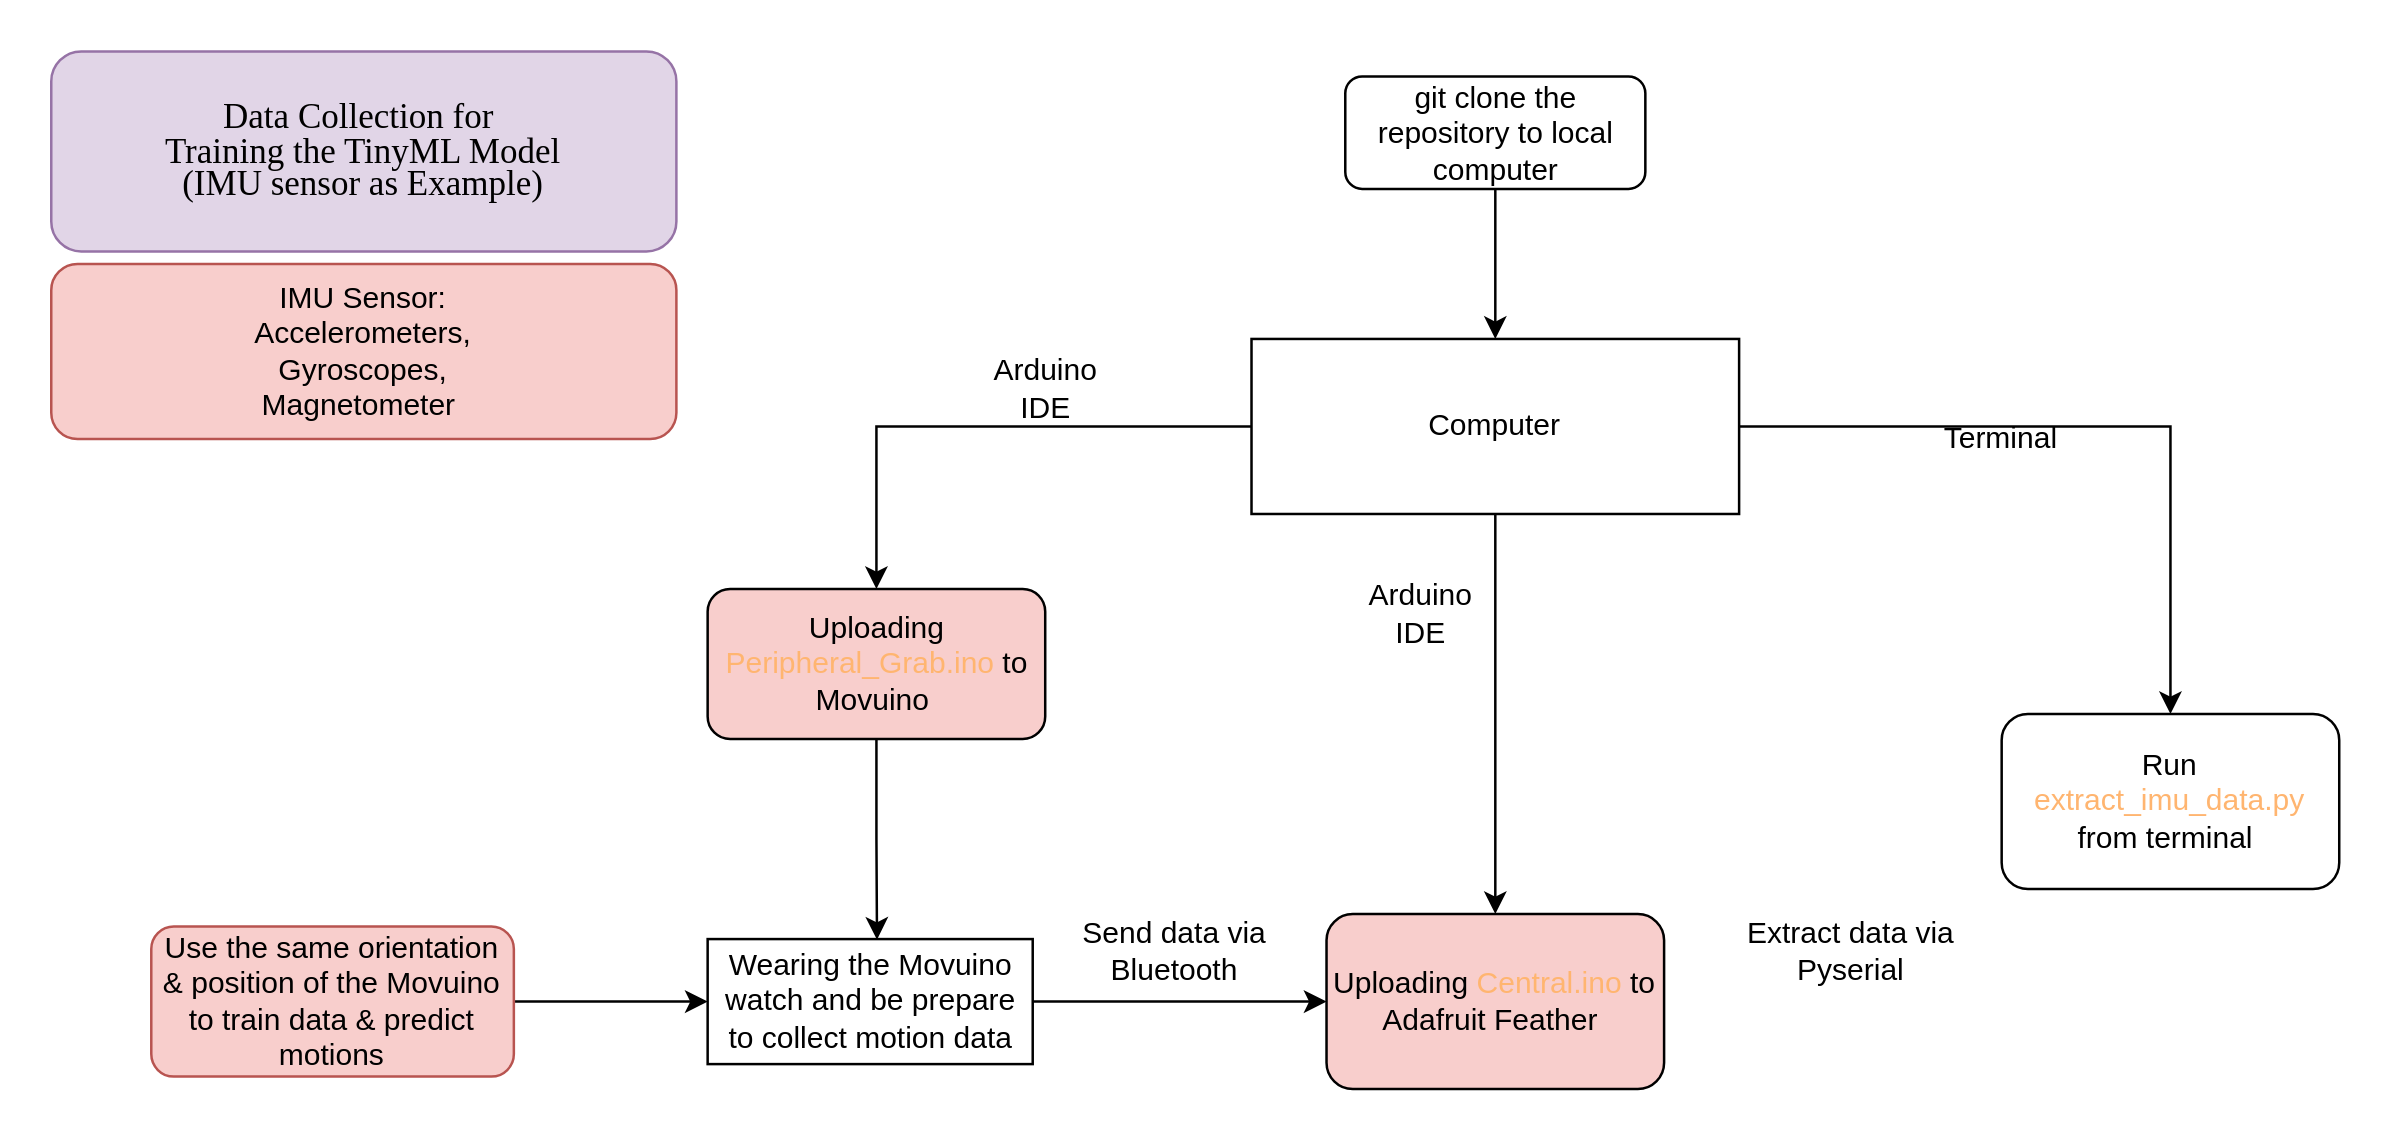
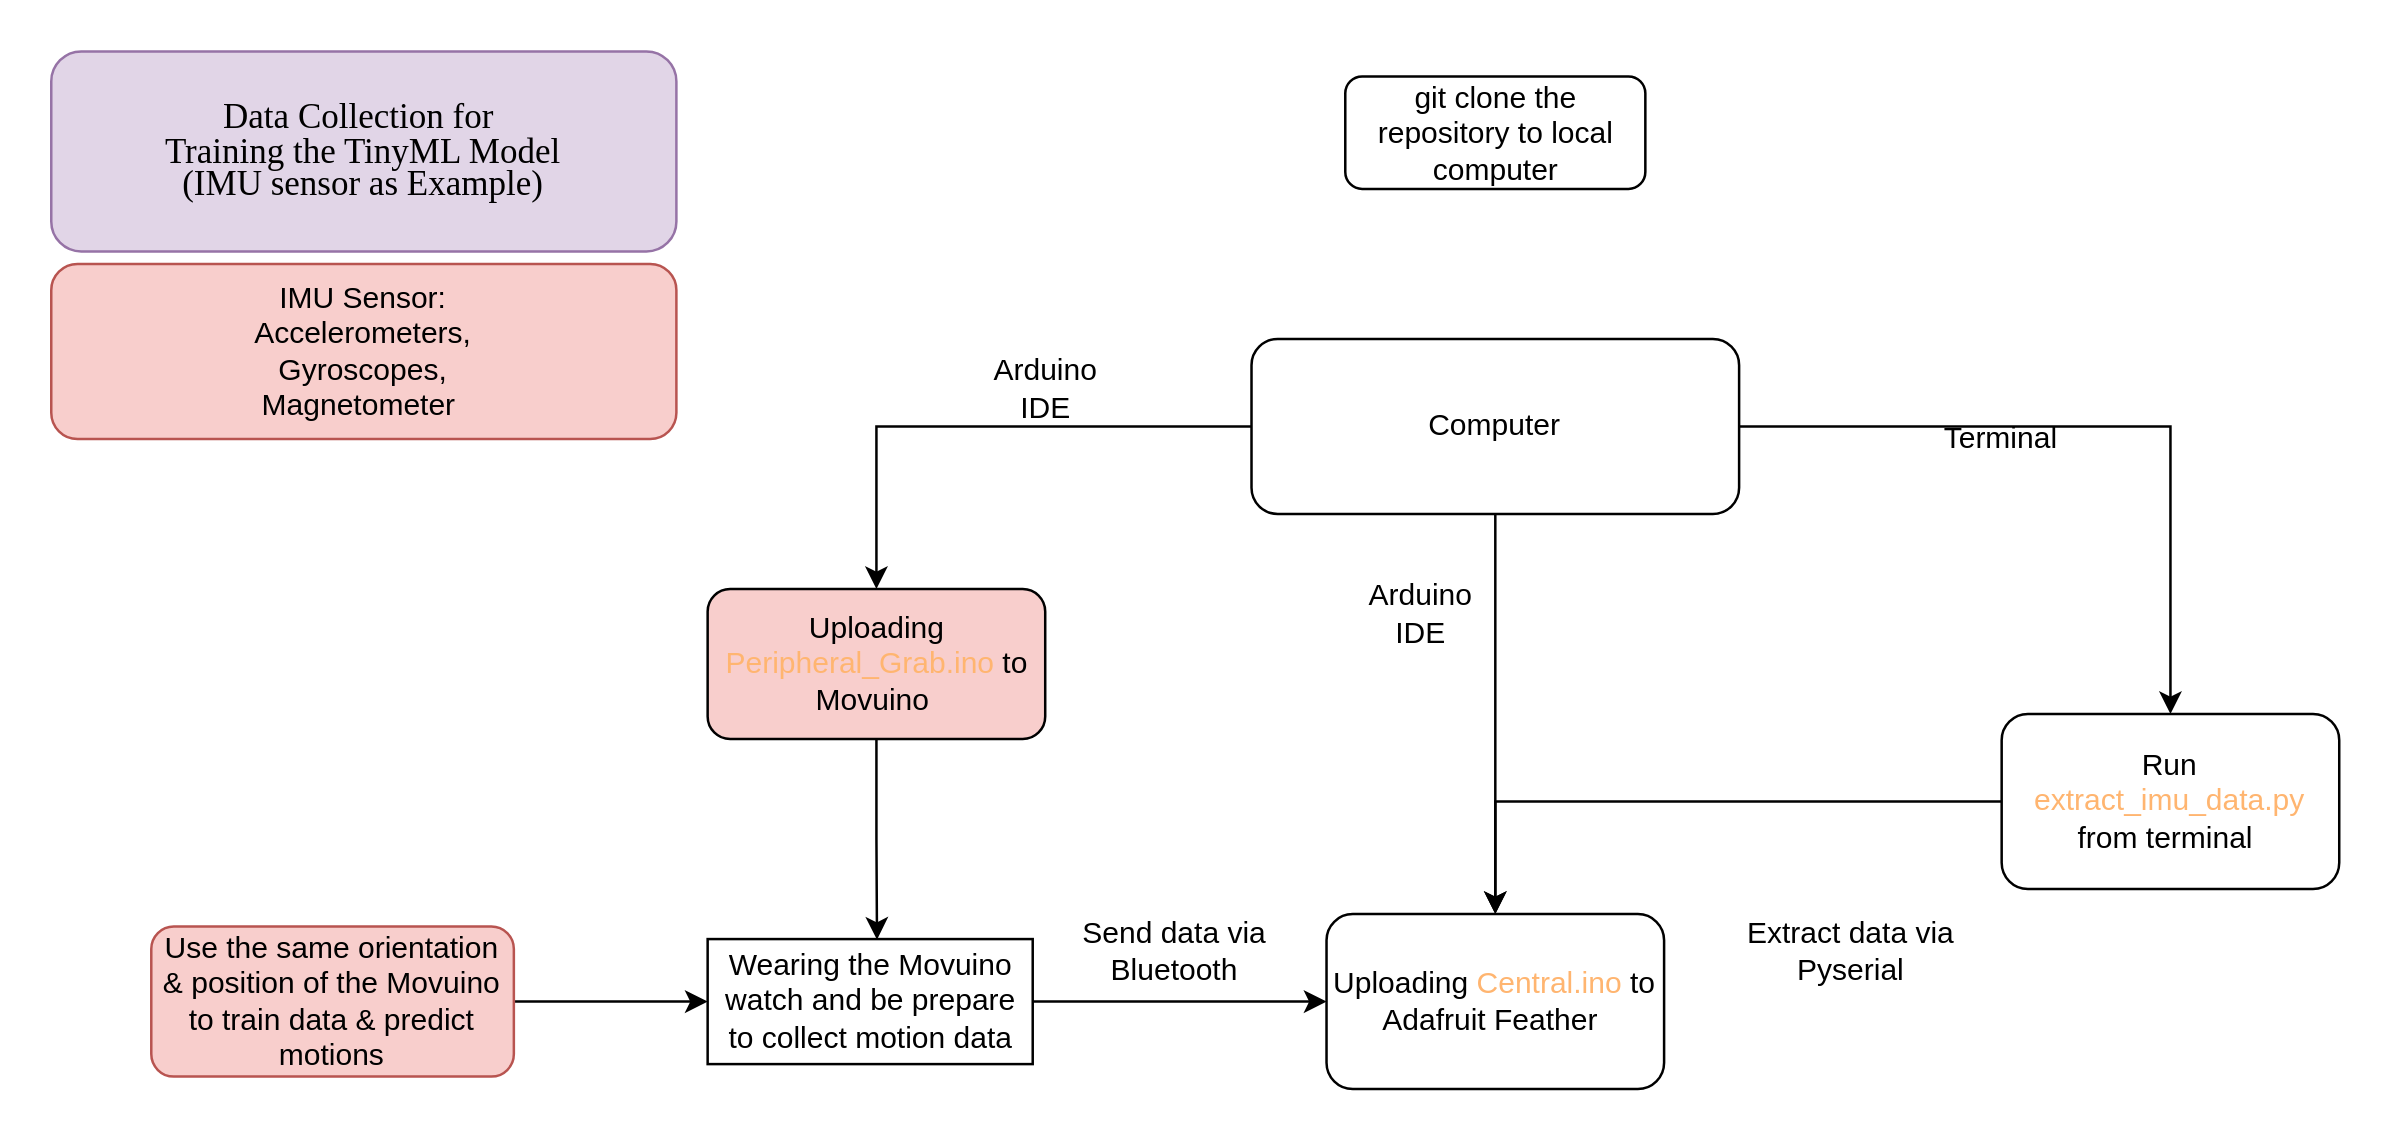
  <mxCell id="0" />
  <mxCell id="1" parent="0" />
  <mxCell id="2" style="edgeStyle=orthogonalEdgeStyle;rounded=0;orthogonalLoop=1;jettySize=auto;html=1;entryX=0.521;entryY=0.005;entryDx=0;entryDy=0;entryPerimeter=0;" edge="1" parent="1" source="3" target="6"><mxGeometry relative="1" as="geometry" /></mxCell>
  <mxCell id="3" value="Uploading &lt;font color=&quot;#ffb570&quot;&gt;Peripheral_Grab.ino&lt;/font&gt; to Movuino&amp;nbsp;" style="rounded=1;whiteSpace=wrap;html=1;fontSize=12;glass=0;strokeWidth=1;shadow=0;fillColor=#f8cecc;" parent="1" vertex="1"><mxGeometry x="282.5" y="235" width="135" height="60" as="geometry" /></mxCell>
  <mxCell id="4" value="&lt;blockquote style=&quot;line-height: 90% ; font-size: 14px&quot;&gt;&lt;font style=&quot;font-size: 14px&quot;&gt;&lt;font style=&quot;font-size: 14px&quot; face=&quot;Lucida Console&quot;&gt;Data Collection for&amp;nbsp;&lt;br&gt;&lt;/font&gt;&lt;/font&gt;&lt;font style=&quot;font-size: 14px&quot;&gt;&lt;font style=&quot;font-size: 14px&quot; face=&quot;Lucida Console&quot;&gt;Training the TinyML Model&lt;br&gt;&lt;/font&gt;&lt;/font&gt;&lt;font style=&quot;font-size: 14px&quot;&gt;&lt;font style=&quot;font-size: 14px&quot; face=&quot;Lucida Console&quot;&gt;(IMU sensor as Example)&lt;/font&gt;&lt;/font&gt;&lt;/blockquote&gt;" style="rounded=1;whiteSpace=wrap;html=1;fillColor=#e1d5e7;strokeColor=#9673a6;labelPosition=center;verticalLabelPosition=middle;align=center;verticalAlign=middle;spacing=4;spacingTop=0;spacingLeft=0;" parent="1" vertex="1"><mxGeometry x="20" y="20" width="250" height="80" as="geometry" /></mxCell>
  <mxCell id="5" style="edgeStyle=orthogonalEdgeStyle;rounded=0;orthogonalLoop=1;jettySize=auto;html=1;entryX=0;entryY=0.5;entryDx=0;entryDy=0;" edge="1" parent="1" source="6" target="10"><mxGeometry relative="1" as="geometry" /></mxCell>
  <mxCell id="6" value="Wearing the Movuino watch and be prepare to collect motion data" style="rounded=0;whiteSpace=wrap;html=1;" parent="1" vertex="1"><mxGeometry x="282.5" y="375" width="130" height="50" as="geometry" /></mxCell>
  <mxCell id="7" value="IMU Sensor:&lt;br&gt;Accelerometers,&lt;br&gt;Gyroscopes,&lt;br&gt;Magnetometer&amp;nbsp;" style="rounded=1;whiteSpace=wrap;html=1;fillColor=#f8cecc;strokeColor=#b85450;" parent="1" vertex="1"><mxGeometry x="20" y="105" width="250" height="70" as="geometry" /></mxCell>
  <mxCell id="8" style="edgeStyle=orthogonalEdgeStyle;rounded=0;orthogonalLoop=1;jettySize=auto;html=1;entryX=0;entryY=0.5;entryDx=0;entryDy=0;" edge="1" parent="1" source="9" target="6"><mxGeometry relative="1" as="geometry" /></mxCell>
  <mxCell id="9" value="Use the same orientation &amp;amp; position of the Movuino to train data &amp;amp; predict motions" style="rounded=1;whiteSpace=wrap;html=1;fillColor=#f8cecc;strokeColor=#b85450;" parent="1" vertex="1"><mxGeometry x="60" y="370" width="145" height="60" as="geometry" /></mxCell>
- <mxCell id="10" value="Uploading &lt;font color=&quot;#ffb570&quot;&gt;Central.ino&lt;/font&gt; to Adafruit Feather&amp;nbsp;" style="rounded=1;whiteSpace=wrap;html=1;fontSize=12;glass=0;strokeWidth=1;shadow=0;fillColor=#f8cecc;" vertex="1" parent="1"><mxGeometry x="530" y="365" width="135" height="70" as="geometry" /></mxCell>
+ <mxCell id="10" value="Uploading &lt;font color=&quot;#ffb570&quot;&gt;Central.ino&lt;/font&gt; to Adafruit Feather&amp;nbsp;" style="rounded=1;whiteSpace=wrap;html=1;fontSize=12;glass=0;strokeWidth=1;shadow=0;" vertex="1" parent="1"><mxGeometry x="530" y="365" width="135" height="70" as="geometry" /></mxCell>
+ <mxCell id="11" style="edgeStyle=orthogonalEdgeStyle;rounded=0;orthogonalLoop=1;jettySize=auto;html=1;" edge="1" parent="1" source="12" target="10"><mxGeometry relative="1" as="geometry" /></mxCell>
  <mxCell id="12" value="Run &lt;font color=&quot;#ffb570&quot;&gt;extract_imu_data.py&lt;/font&gt;&lt;br&gt;from terminal&amp;nbsp;" style="rounded=1;whiteSpace=wrap;html=1;fontSize=12;glass=0;strokeWidth=1;shadow=0;" vertex="1" parent="1"><mxGeometry x="800" y="285" width="135" height="70" as="geometry" /></mxCell>
  <mxCell id="13" value="Send data via&lt;br&gt;Bluetooth" style="text;html=1;align=center;verticalAlign=middle;resizable=0;points=[];autosize=1;strokeColor=none;" vertex="1" parent="1"><mxGeometry x="424" y="365" width="90" height="30" as="geometry" /></mxCell>
  <mxCell id="14" value="Extract data via Pyserial" style="text;html=1;strokeColor=none;fillColor=none;align=center;verticalAlign=middle;whiteSpace=wrap;rounded=0;" vertex="1" parent="1"><mxGeometry x="680" y="370" width="120" height="20" as="geometry" /></mxCell>
  <mxCell id="15" style="edgeStyle=orthogonalEdgeStyle;rounded=0;orthogonalLoop=1;jettySize=auto;html=1;entryX=0.5;entryY=0;entryDx=0;entryDy=0;" edge="1" parent="1" source="18" target="12"><mxGeometry relative="1" as="geometry" /></mxCell>
  <mxCell id="16" style="edgeStyle=orthogonalEdgeStyle;rounded=0;orthogonalLoop=1;jettySize=auto;html=1;" edge="1" parent="1" source="18" target="3"><mxGeometry relative="1" as="geometry" /></mxCell>
  <mxCell id="17" style="edgeStyle=orthogonalEdgeStyle;rounded=0;orthogonalLoop=1;jettySize=auto;html=1;exitX=0.5;exitY=1;exitDx=0;exitDy=0;entryX=0.5;entryY=0;entryDx=0;entryDy=0;" edge="1" parent="1" source="18" target="10"><mxGeometry relative="1" as="geometry" /></mxCell>
- <mxCell id="18" value="Computer" style="whiteSpace=wrap;html=1;fontSize=12;glass=0;strokeWidth=1;shadow=0;rounded=0;" vertex="1" parent="1"><mxGeometry x="500" y="135" width="195" height="70" as="geometry" /></mxCell>
+ <mxCell id="18" value="Computer" style="rounded=1;whiteSpace=wrap;html=1;fontSize=12;glass=0;strokeWidth=1;shadow=0;" vertex="1" parent="1"><mxGeometry x="500" y="135" width="195" height="70" as="geometry" /></mxCell>
  <mxCell id="19" value="Terminal" style="text;html=1;strokeColor=none;fillColor=none;align=center;verticalAlign=middle;whiteSpace=wrap;rounded=0;" vertex="1" parent="1"><mxGeometry x="770" y="165" width="60" height="20" as="geometry" /></mxCell>
  <mxCell id="20" value="Arduino IDE" style="text;html=1;strokeColor=none;fillColor=none;align=center;verticalAlign=middle;whiteSpace=wrap;rounded=0;" vertex="1" parent="1"><mxGeometry x="387.5" y="145" width="60" height="20" as="geometry" /></mxCell>
  <mxCell id="21" value="Arduino IDE" style="text;html=1;strokeColor=none;fillColor=none;align=center;verticalAlign=middle;whiteSpace=wrap;rounded=0;" vertex="1" parent="1"><mxGeometry x="537.5" y="235" width="60" height="20" as="geometry" /></mxCell>
- <mxCell id="22" style="edgeStyle=orthogonalEdgeStyle;rounded=0;orthogonalLoop=1;jettySize=auto;html=1;entryX=0.5;entryY=0;entryDx=0;entryDy=0;" edge="1" parent="1" source="23" target="18"><mxGeometry relative="1" as="geometry" /></mxCell>
  <mxCell id="23" value="git clone the repository to local computer" style="rounded=1;whiteSpace=wrap;html=1;" vertex="1" parent="1"><mxGeometry x="537.5" y="30" width="120" height="45" as="geometry" /></mxCell>
